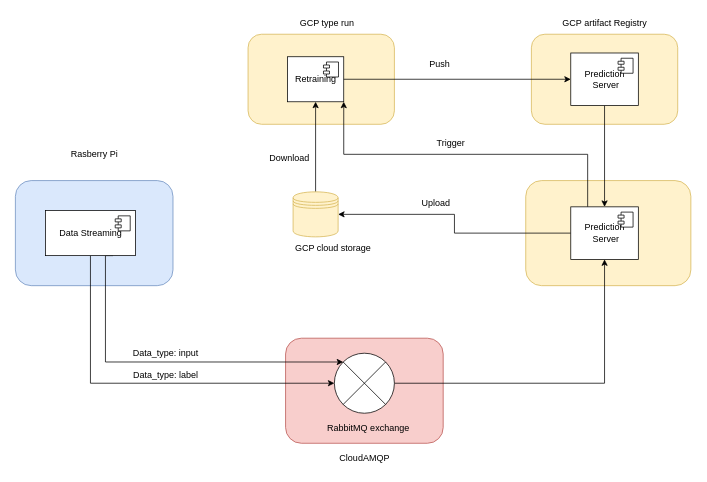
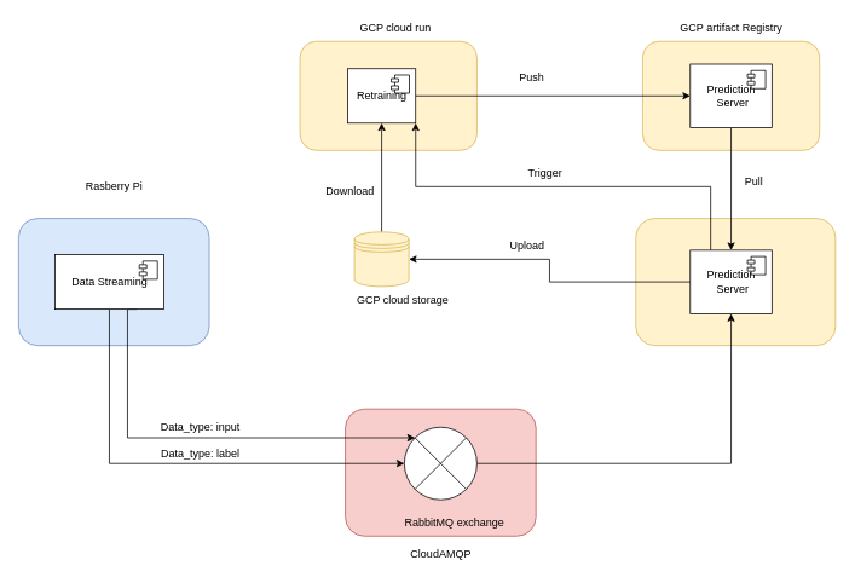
  <mxCell id="0" />
  <mxCell id="1" parent="0" />
  <mxCell id="2" value="" style="rounded=1;whiteSpace=wrap;html=1;fillColor=#dae8fc;strokeColor=#6c8ebf;" vertex="1" parent="1"><mxGeometry x="20" y="240" width="210" height="140" as="geometry" /></mxCell>
  <mxCell id="3" value="" style="rounded=1;whiteSpace=wrap;html=1;fillColor=#f8cecc;strokeColor=#b85450;" vertex="1" parent="1"><mxGeometry x="380" y="450" width="210" height="140" as="geometry" /></mxCell>
  <mxCell id="4" value="" style="rounded=1;whiteSpace=wrap;html=1;fillColor=#fff2cc;strokeColor=#d6b656;" vertex="1" parent="1"><mxGeometry x="700" y="240" width="220" height="140" as="geometry" /></mxCell>
  <mxCell id="5" style="edgeStyle=orthogonalEdgeStyle;rounded=0;orthogonalLoop=1;jettySize=auto;html=1;exitX=1;exitY=0.5;exitDx=0;exitDy=0;" edge="1" parent="1" source="6" target="19"><mxGeometry relative="1" as="geometry"><mxPoint x="690" y="450" as="targetPoint" /><Array as="points"><mxPoint x="805" y="510" /></Array></mxGeometry></mxCell>
  <mxCell id="6" value="" style="shape=sumEllipse;perimeter=ellipsePerimeter;whiteSpace=wrap;html=1;backgroundOutline=1;" vertex="1" parent="1"><mxGeometry x="445" y="470" width="80" height="80" as="geometry" /></mxCell>
- <mxCell id="7" value="RabbitMQ exchange" style="text;html=1;align=center;verticalAlign=middle;resizable=0;points=[];autosize=1;strokeColor=none;fillColor=none;" vertex="1" parent="1"><mxGeometry x="430" y="560" width="120" height="20" as="geometry" /></mxCell>
+ <mxCell id="7" value="RabbitMQ exchange" style="text;html=1;align=center;verticalAlign=middle;resizable=0;points=[];autosize=1;strokeColor=none;fillColor=none;" vertex="1" parent="1"><mxGeometry x="440" y="565" width="120" height="20" as="geometry" /></mxCell>
  <mxCell id="8" value="CloudAMQP" style="text;html=1;align=center;verticalAlign=middle;resizable=0;points=[];autosize=1;strokeColor=none;fillColor=none;" vertex="1" parent="1"><mxGeometry x="445" y="600" width="80" height="20" as="geometry" /></mxCell>
  <mxCell id="9" style="edgeStyle=orthogonalEdgeStyle;rounded=0;orthogonalLoop=1;jettySize=auto;html=1;exitX=0.5;exitY=1;exitDx=0;exitDy=0;entryX=0;entryY=0.5;entryDx=0;entryDy=0;" edge="1" parent="1" source="11" target="6"><mxGeometry relative="1" as="geometry" /></mxCell>
  <mxCell id="10" style="edgeStyle=orthogonalEdgeStyle;rounded=0;orthogonalLoop=1;jettySize=auto;html=1;exitX=0.75;exitY=1;exitDx=0;exitDy=0;entryX=0;entryY=0;entryDx=0;entryDy=0;" edge="1" parent="1" source="11" target="6"><mxGeometry relative="1" as="geometry"><Array as="points"><mxPoint x="140" y="482" /></Array></mxGeometry></mxCell>
  <mxCell id="11" value="Data Streaming" style="html=1;dropTarget=0;" vertex="1" parent="1"><mxGeometry x="60" y="280" width="120" height="60" as="geometry" /></mxCell>
  <mxCell id="12" value="" style="shape=module;jettyWidth=8;jettyHeight=4;" vertex="1" parent="11"><mxGeometry x="1" width="20" height="20" relative="1" as="geometry"><mxPoint x="-27" y="7" as="offset" /></mxGeometry></mxCell>
  <mxCell id="13" value="Data_type: input" style="text;html=1;align=center;verticalAlign=middle;resizable=0;points=[];autosize=1;strokeColor=none;fillColor=none;" vertex="1" parent="1"><mxGeometry x="170" y="460" width="100" height="20" as="geometry" /></mxCell>
  <mxCell id="14" value="Data_type: label" style="text;html=1;align=center;verticalAlign=middle;resizable=0;points=[];autosize=1;strokeColor=none;fillColor=none;" vertex="1" parent="1"><mxGeometry x="170" y="490" width="100" height="20" as="geometry" /></mxCell>
  <mxCell id="15" value="Rasberry Pi" style="text;html=1;align=center;verticalAlign=middle;resizable=0;points=[];autosize=1;strokeColor=none;fillColor=none;" vertex="1" parent="1"><mxGeometry x="85" y="195" width="80" height="20" as="geometry" /></mxCell>
  <mxCell id="16" style="edgeStyle=orthogonalEdgeStyle;rounded=0;orthogonalLoop=1;jettySize=auto;html=1;exitX=0;exitY=0.5;exitDx=0;exitDy=0;entryX=1;entryY=0.5;entryDx=0;entryDy=0;" edge="1" parent="1" source="19" target="34"><mxGeometry relative="1" as="geometry" /></mxCell>
  <mxCell id="17" value="" style="rounded=1;whiteSpace=wrap;html=1;fillColor=#fff2cc;strokeColor=#d6b656;" vertex="1" parent="1"><mxGeometry x="330" y="45" width="195" height="120" as="geometry" /></mxCell>
  <mxCell id="18" style="edgeStyle=orthogonalEdgeStyle;rounded=0;orthogonalLoop=1;jettySize=auto;html=1;exitX=0.25;exitY=0;exitDx=0;exitDy=0;entryX=1;entryY=1;entryDx=0;entryDy=0;" edge="1" parent="1" source="19" target="21"><mxGeometry relative="1" as="geometry" /></mxCell>
  <mxCell id="19" value="Prediction &lt;br&gt;&amp;nbsp;Server" style="html=1;dropTarget=0;" vertex="1" parent="1"><mxGeometry x="760" y="275" width="90" height="70" as="geometry" /></mxCell>
  <mxCell id="20" value="" style="shape=module;jettyWidth=8;jettyHeight=4;" vertex="1" parent="19"><mxGeometry x="1" width="20" height="20" relative="1" as="geometry"><mxPoint x="-27" y="7" as="offset" /></mxGeometry></mxCell>
  <mxCell id="21" value="Retraining" style="html=1;dropTarget=0;" vertex="1" parent="1"><mxGeometry x="382.5" y="75" width="75" height="60" as="geometry" /></mxCell>
  <mxCell id="22" value="" style="shape=module;jettyWidth=8;jettyHeight=4;" vertex="1" parent="21"><mxGeometry x="1" width="20" height="20" relative="1" as="geometry"><mxPoint x="-27" y="7" as="offset" /></mxGeometry></mxCell>
- <mxCell id="23" value="GCP type run" style="text;html=1;align=center;verticalAlign=middle;resizable=0;points=[];autosize=1;strokeColor=none;fillColor=none;" vertex="1" parent="1"><mxGeometry x="390" y="20" width="90" height="20" as="geometry" /></mxCell>
+ <mxCell id="23" value="GCP cloud run" style="text;html=1;align=center;verticalAlign=middle;resizable=0;points=[];autosize=1;strokeColor=none;fillColor=none;" vertex="1" parent="1"><mxGeometry x="390" y="20" width="90" height="20" as="geometry" /></mxCell>
  <mxCell id="24" value="" style="rounded=1;whiteSpace=wrap;html=1;fillColor=#fff2cc;strokeColor=#d6b656;" vertex="1" parent="1"><mxGeometry x="707.5" y="45" width="195" height="120" as="geometry" /></mxCell>
  <mxCell id="25" style="edgeStyle=orthogonalEdgeStyle;rounded=0;orthogonalLoop=1;jettySize=auto;html=1;exitX=1;exitY=0.5;exitDx=0;exitDy=0;entryX=0;entryY=0.5;entryDx=0;entryDy=0;" edge="1" parent="1" source="21" target="27"><mxGeometry relative="1" as="geometry"><mxPoint x="580" y="40" as="targetPoint" /></mxGeometry></mxCell>
  <mxCell id="26" style="edgeStyle=orthogonalEdgeStyle;rounded=0;orthogonalLoop=1;jettySize=auto;html=1;exitX=0.5;exitY=1;exitDx=0;exitDy=0;" edge="1" parent="1" source="27" target="19"><mxGeometry relative="1" as="geometry" /></mxCell>
  <mxCell id="27" value="Prediction &lt;br&gt;&amp;nbsp;Server" style="html=1;dropTarget=0;" vertex="1" parent="1"><mxGeometry x="760" y="70" width="90" height="70" as="geometry" /></mxCell>
  <mxCell id="28" value="" style="shape=module;jettyWidth=8;jettyHeight=4;" vertex="1" parent="27"><mxGeometry x="1" width="20" height="20" relative="1" as="geometry"><mxPoint x="-27" y="7" as="offset" /></mxGeometry></mxCell>
  <mxCell id="29" value="Push" style="text;html=1;align=center;verticalAlign=middle;resizable=0;points=[];autosize=1;strokeColor=none;fillColor=none;" vertex="1" parent="1"><mxGeometry x="565" y="75" width="40" height="20" as="geometry" /></mxCell>
+ <mxCell id="30" value="Pull" style="text;html=1;align=center;verticalAlign=middle;resizable=0;points=[];autosize=1;strokeColor=none;fillColor=none;" vertex="1" parent="1"><mxGeometry x="810" y="190" width="40" height="20" as="geometry" /></mxCell>
  <mxCell id="31" value="GCP artifact Registry" style="text;html=1;align=center;verticalAlign=middle;resizable=0;points=[];autosize=1;strokeColor=none;fillColor=none;" vertex="1" parent="1"><mxGeometry x="740" y="20" width="130" height="20" as="geometry" /></mxCell>
  <mxCell id="32" value="GCP cloud storage" style="text;html=1;align=center;verticalAlign=middle;resizable=0;points=[];autosize=1;strokeColor=none;fillColor=none;" vertex="1" parent="1"><mxGeometry x="382.5" y="320" width="120" height="20" as="geometry" /></mxCell>
  <mxCell id="33" style="edgeStyle=orthogonalEdgeStyle;rounded=0;orthogonalLoop=1;jettySize=auto;html=1;exitX=0.5;exitY=0;exitDx=0;exitDy=0;entryX=0.5;entryY=1;entryDx=0;entryDy=0;" edge="1" parent="1" source="34" target="21"><mxGeometry relative="1" as="geometry" /></mxCell>
  <mxCell id="34" value="" style="shape=datastore;whiteSpace=wrap;html=1;fillColor=#fff2cc;strokeColor=#d6b656;" vertex="1" parent="1"><mxGeometry x="390" y="255" width="60" height="60" as="geometry" /></mxCell>
  <mxCell id="35" value="Upload" style="text;html=1;align=center;verticalAlign=middle;resizable=0;points=[];autosize=1;strokeColor=none;fillColor=none;" vertex="1" parent="1"><mxGeometry x="555" y="260" width="50" height="20" as="geometry" /></mxCell>
  <mxCell id="36" value="Download" style="text;html=1;align=center;verticalAlign=middle;resizable=0;points=[];autosize=1;strokeColor=none;fillColor=none;" vertex="1" parent="1"><mxGeometry x="350" y="200" width="70" height="20" as="geometry" /></mxCell>
  <mxCell id="37" value="Trigger" style="text;html=1;align=center;verticalAlign=middle;resizable=0;points=[];autosize=1;strokeColor=none;fillColor=none;" vertex="1" parent="1"><mxGeometry x="575" y="180" width="50" height="20" as="geometry" /></mxCell>
